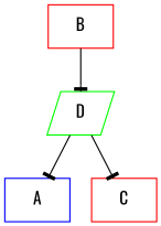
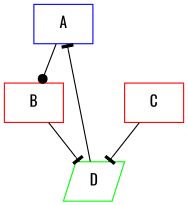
  digraph {
    fontname=Oswald
    node [color=red fontname=Oswald shape=box]
    edge [arrowhead=tee fontname=Oswald]
    A [color=blue]
    B
    D [color=green shape=parallelogram]
    C
+   A -> B [arrowhead=dot]
    B -> D
    D -> A
-   D -> C
+   C -> D
  }
